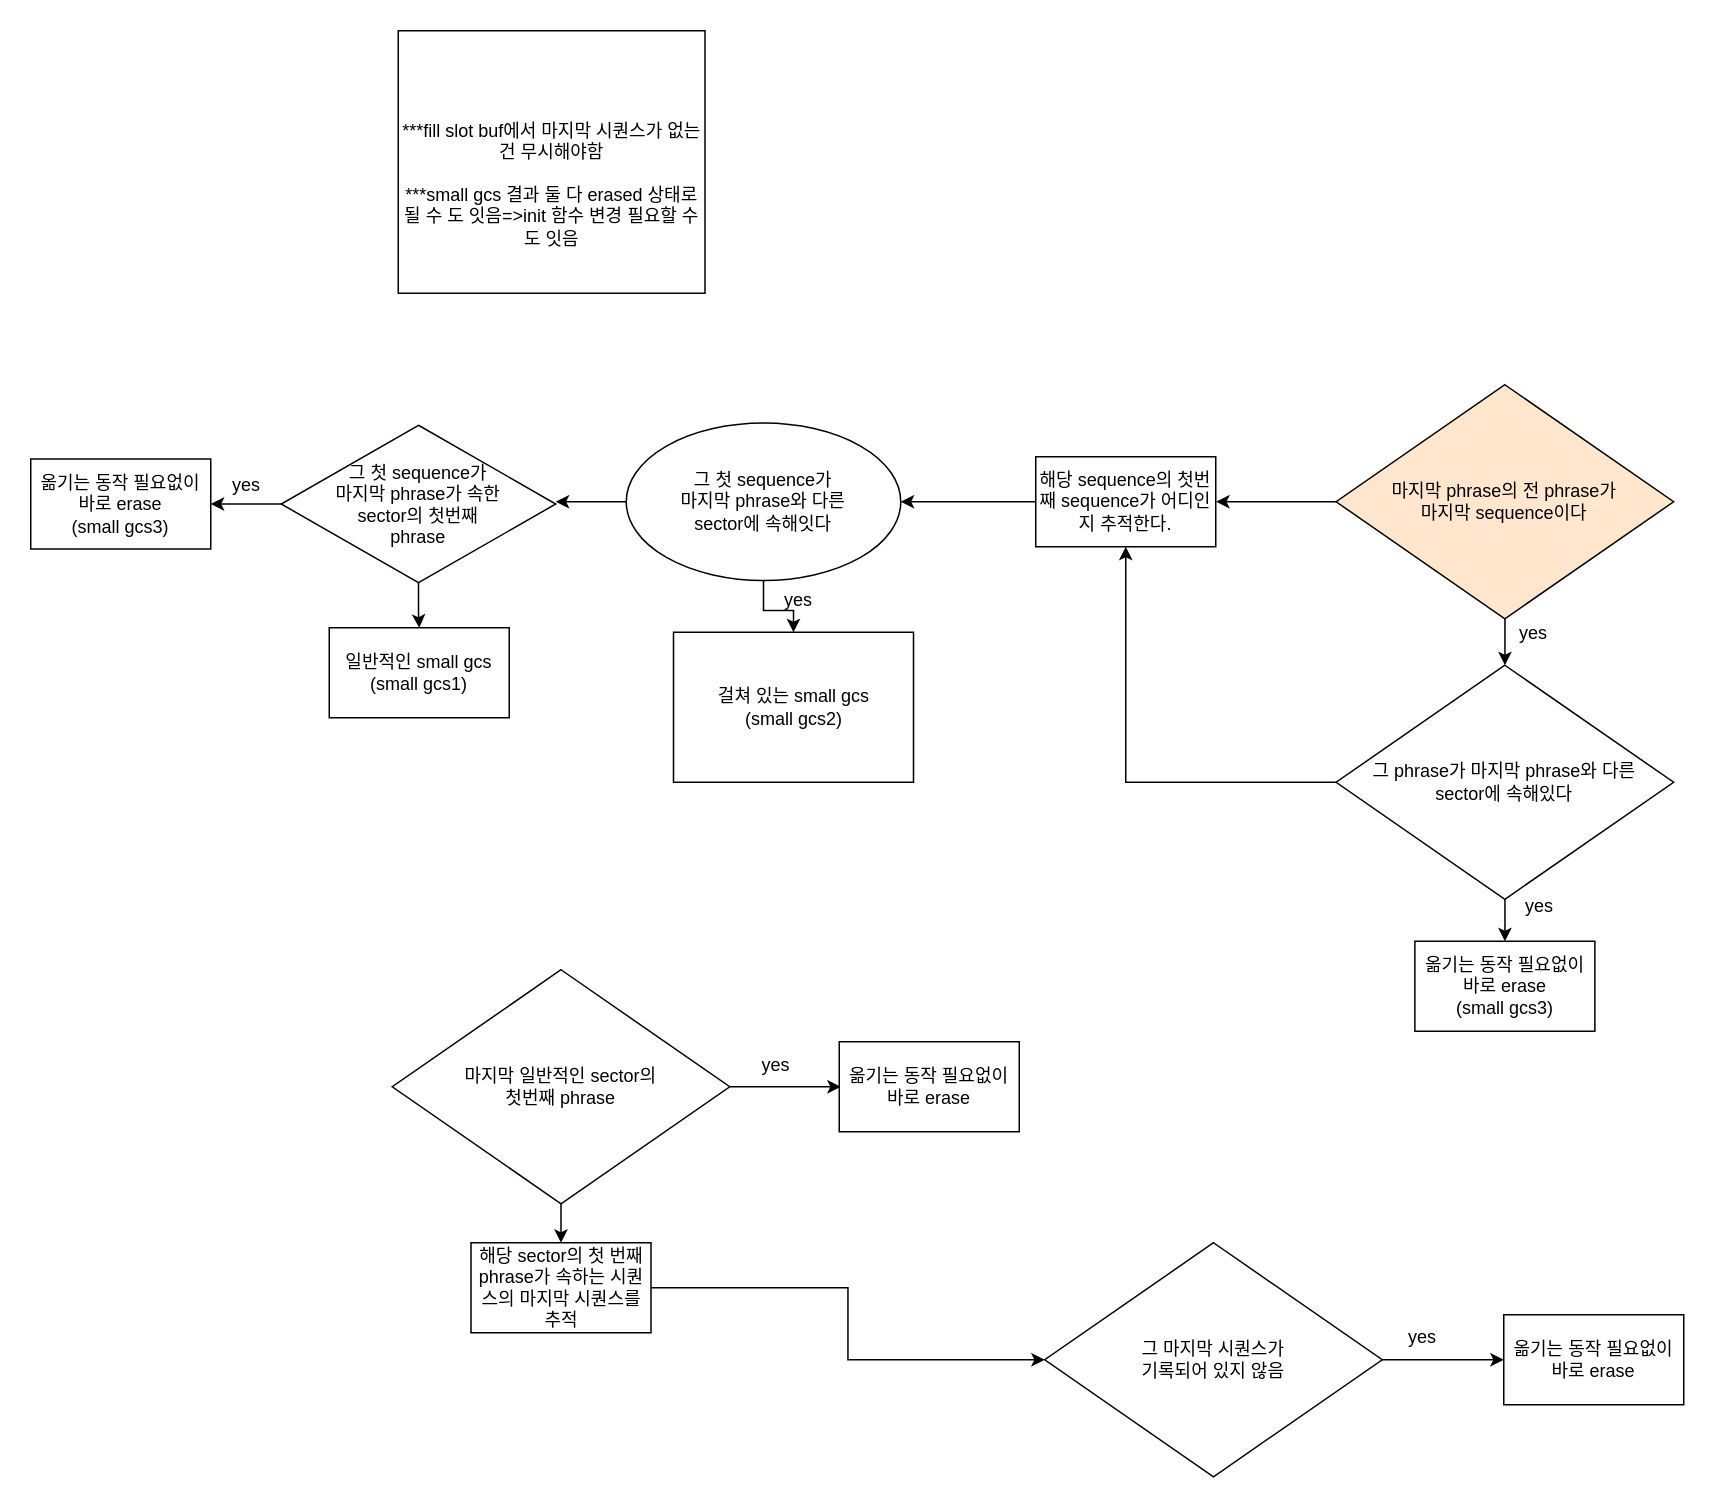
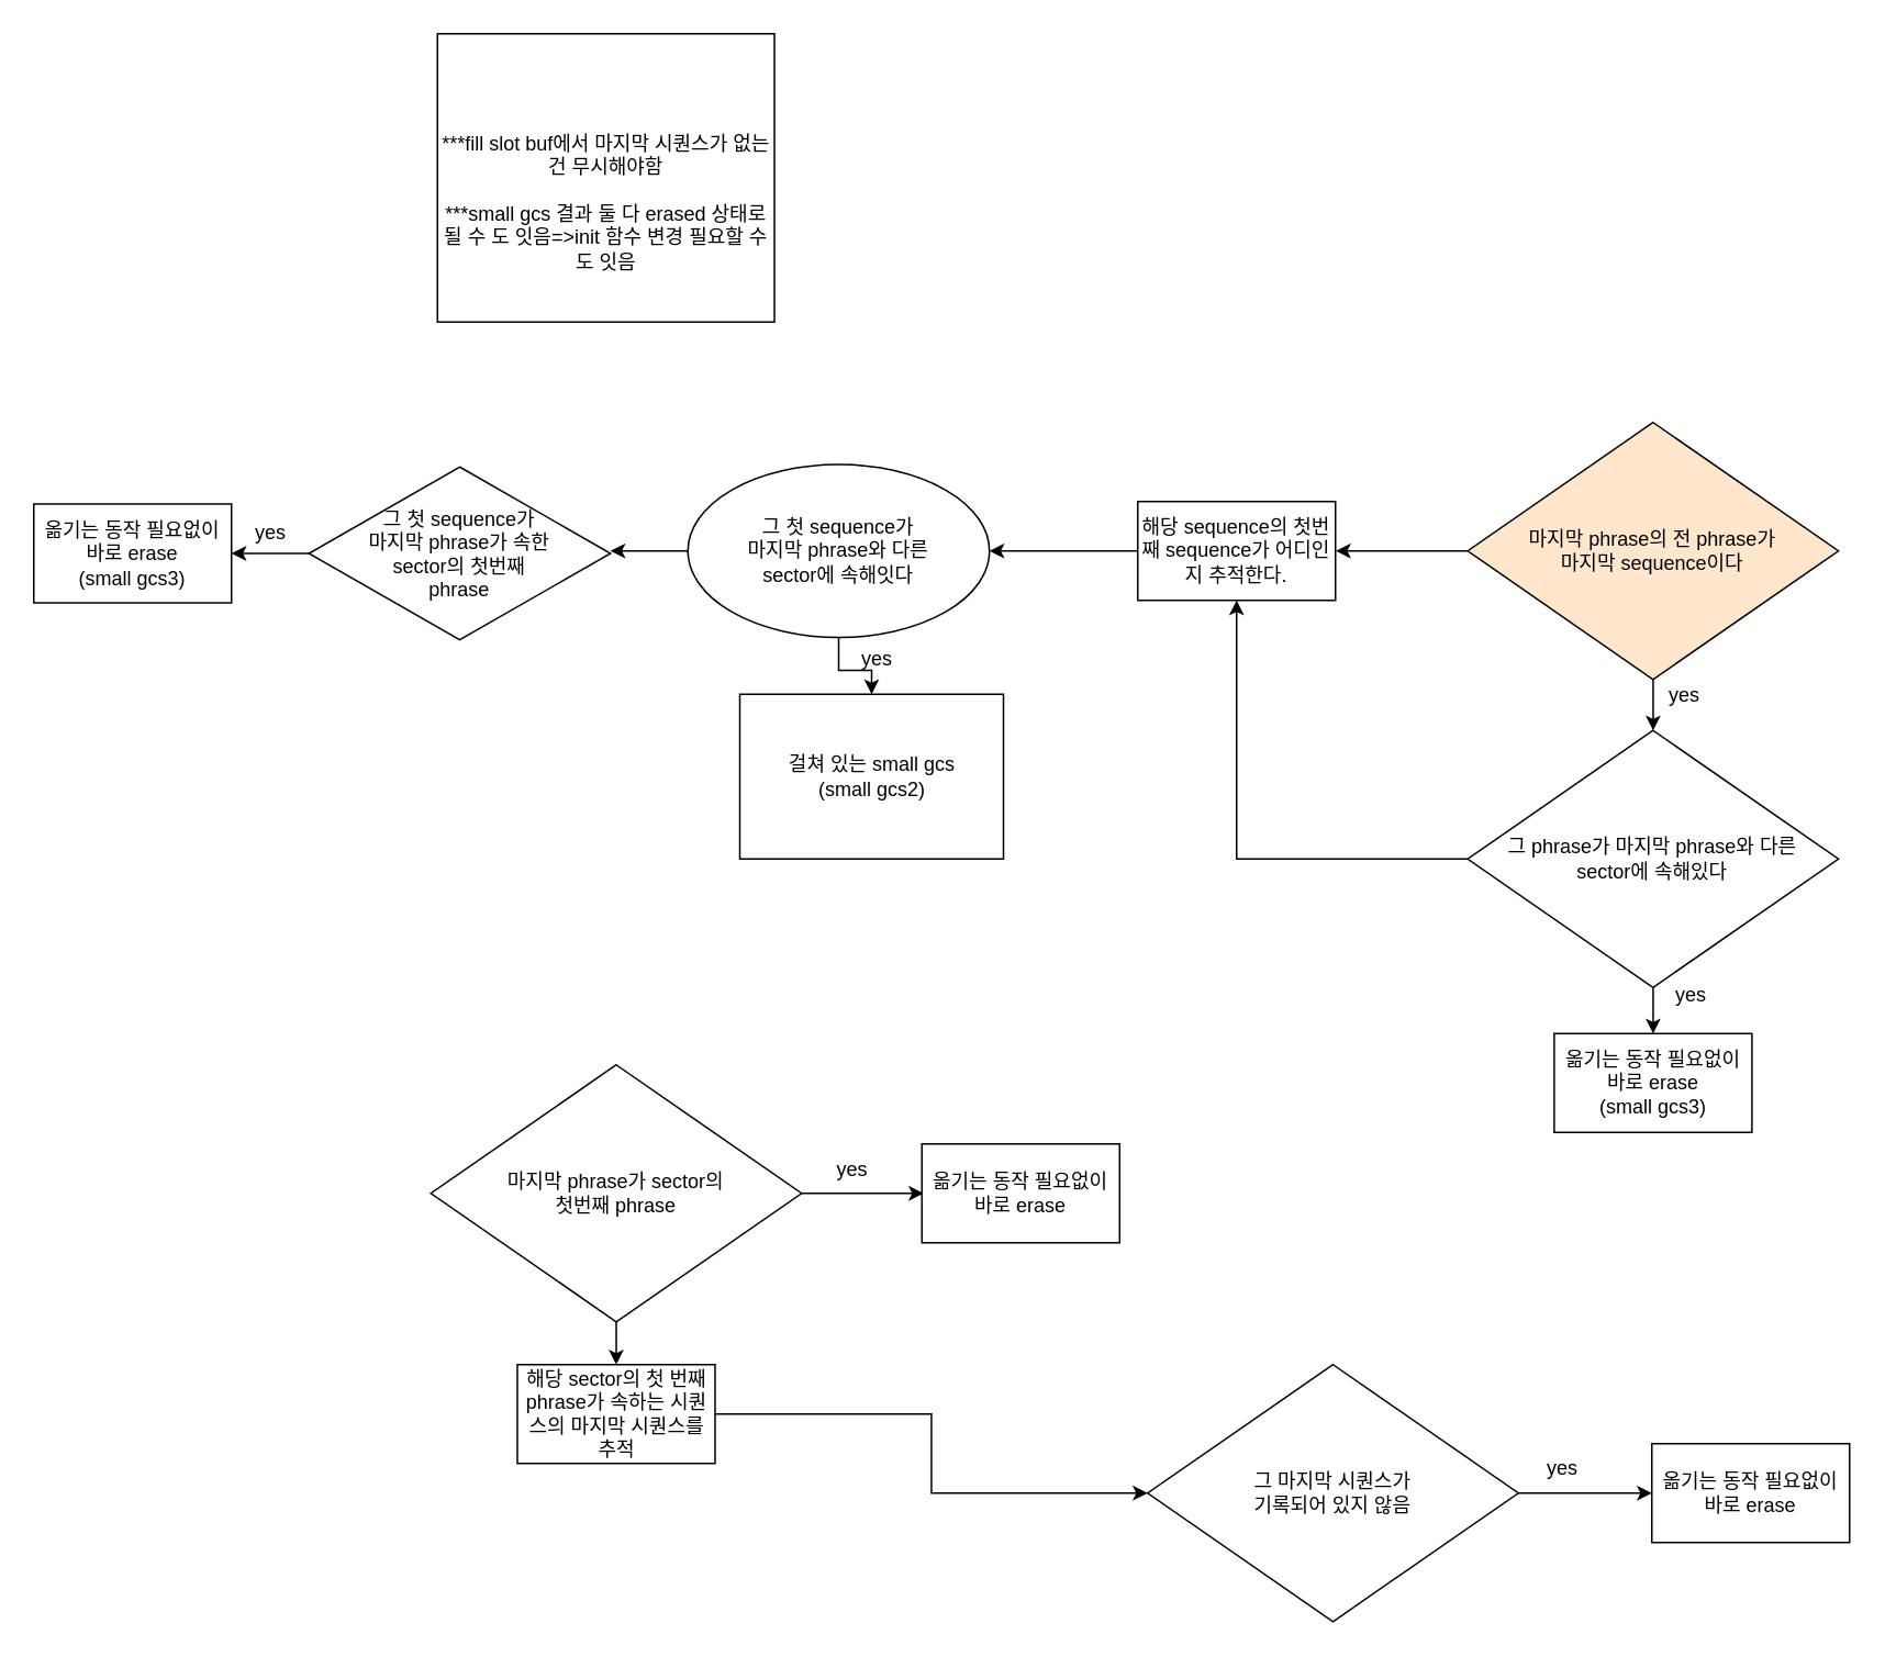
  <mxCell id="0" />
  <mxCell id="1" parent="0" />
  <mxCell id="2" value="&lt;br&gt;&lt;br&gt;***fill slot buf에서 마지막 시퀀스가 없는 건 무시해야함&lt;br&gt;&lt;br&gt;***small gcs 결과 둘 다 erased 상태로 될 수 도 잇음=&amp;gt;init 함수 변경 필요할 수도 잇음" style="whiteSpace=wrap;html=1;" parent="1" vertex="1"><mxGeometry x="265" y="20" width="204.5" height="175" as="geometry" /></mxCell>
  <mxCell id="3" value="" style="edgeStyle=orthogonalEdgeStyle;rounded=0;orthogonalLoop=1;jettySize=auto;html=1;" parent="1" source="5" target="8" edge="1"><mxGeometry relative="1" as="geometry" /></mxCell>
  <mxCell id="4" value="" style="edgeStyle=orthogonalEdgeStyle;rounded=0;orthogonalLoop=1;jettySize=auto;html=1;" parent="1" source="5" edge="1"><mxGeometry relative="1" as="geometry"><mxPoint x="810.25" y="334" as="targetPoint" /></mxGeometry></mxCell>
  <mxCell id="5" value="마지막 phrase의 전 phrase가&lt;br&gt;마지막 sequence이다" style="rhombus;whiteSpace=wrap;html=1;fillColor=#ffe6cc;" parent="1" vertex="1"><mxGeometry x="890.25" y="256" width="225" height="156" as="geometry" /></mxCell>
  <mxCell id="6" value="" style="edgeStyle=orthogonalEdgeStyle;rounded=0;orthogonalLoop=1;jettySize=auto;html=1;" parent="1" source="8" target="9" edge="1"><mxGeometry relative="1" as="geometry" /></mxCell>
  <mxCell id="7" style="edgeStyle=orthogonalEdgeStyle;rounded=0;orthogonalLoop=1;jettySize=auto;html=1;entryX=0.5;entryY=1;entryDx=0;entryDy=0;" parent="1" source="8" target="13" edge="1"><mxGeometry relative="1" as="geometry" /></mxCell>
  <mxCell id="8" value="그 phrase가 마지막 phrase와 다른&lt;br&gt;sector에 속해있다" style="rhombus;whiteSpace=wrap;html=1;" parent="1" vertex="1"><mxGeometry x="890.25" y="443" width="225" height="156" as="geometry" /></mxCell>
  <mxCell id="9" value="옮기는 동작 필요없이&lt;br&gt;바로 erase&lt;br&gt;(small gcs3)" style="whiteSpace=wrap;html=1;" parent="1" vertex="1"><mxGeometry x="942.75" y="627" width="120" height="60" as="geometry" /></mxCell>
  <mxCell id="10" value="yes" style="text;html=1;strokeColor=none;fillColor=none;align=center;verticalAlign=middle;whiteSpace=wrap;rounded=0;" parent="1" vertex="1"><mxGeometry x="1006" y="594" width="40" height="20" as="geometry" /></mxCell>
  <mxCell id="11" value="yes" style="text;html=1;strokeColor=none;fillColor=none;align=center;verticalAlign=middle;whiteSpace=wrap;rounded=0;" parent="1" vertex="1"><mxGeometry x="1002" y="412" width="40" height="20" as="geometry" /></mxCell>
  <mxCell id="12" value="" style="edgeStyle=orthogonalEdgeStyle;rounded=0;orthogonalLoop=1;jettySize=auto;html=1;" parent="1" source="13" target="16" edge="1"><mxGeometry relative="1" as="geometry" /></mxCell>
  <mxCell id="13" value="해당 sequence의 첫번째 sequence가 어디인지 추적한다." style="rounded=0;whiteSpace=wrap;html=1;" parent="1" vertex="1"><mxGeometry x="690" y="304" width="120" height="60" as="geometry" /></mxCell>
  <mxCell id="14" value="" style="edgeStyle=orthogonalEdgeStyle;rounded=0;orthogonalLoop=1;jettySize=auto;html=1;" parent="1" source="16" target="17" edge="1"><mxGeometry relative="1" as="geometry" /></mxCell>
  <mxCell id="15" value="" style="edgeStyle=orthogonalEdgeStyle;rounded=0;orthogonalLoop=1;jettySize=auto;html=1;" parent="1" source="16" edge="1"><mxGeometry relative="1" as="geometry"><mxPoint x="370" y="334" as="targetPoint" /></mxGeometry></mxCell>
  <mxCell id="16" value="그 첫 sequence가&lt;br&gt;마지막 phrase와 다른&lt;br&gt;sector에 속해잇다" style="ellipse;whiteSpace=wrap;html=1;" parent="1" vertex="1"><mxGeometry x="417" y="281.5" width="183" height="105" as="geometry" /></mxCell>
  <mxCell id="17" value="걸쳐 있는 small gcs&lt;br&gt;(small gcs2)" style="whiteSpace=wrap;html=1;rounded=0;" parent="1" vertex="1"><mxGeometry x="448.5" y="421" width="160" height="100" as="geometry" /></mxCell>
  <mxCell id="18" value="yes" style="text;html=1;strokeColor=none;fillColor=none;align=center;verticalAlign=middle;whiteSpace=wrap;rounded=0;" parent="1" vertex="1"><mxGeometry x="512" y="390" width="40" height="20" as="geometry" /></mxCell>
  <mxCell id="19" value="" style="edgeStyle=orthogonalEdgeStyle;rounded=0;orthogonalLoop=1;jettySize=auto;html=1;" parent="1" source="21" target="22" edge="1"><mxGeometry relative="1" as="geometry" /></mxCell>
- <mxCell id="20" value="" style="edgeStyle=orthogonalEdgeStyle;rounded=0;orthogonalLoop=1;jettySize=auto;html=1;" parent="1" source="21" target="24" edge="1"><mxGeometry relative="1" as="geometry" /></mxCell>
  <mxCell id="21" value="그 첫 sequence가&lt;br&gt;마지막 phrase가 속한&lt;br&gt;sector의 첫번째&lt;br&gt;phrase" style="rhombus;whiteSpace=wrap;html=1;rounded=0;" parent="1" vertex="1"><mxGeometry x="187" width="183" height="105" as="geometry" y="283" /></mxCell>
  <mxCell id="22" value="옮기는 동작 필요없이 바로 erase&lt;br&gt;(small gcs3)" style="whiteSpace=wrap;html=1;rounded=0;" parent="1" vertex="1"><mxGeometry x="20" y="305.5" width="120" height="60" as="geometry" /></mxCell>
  <mxCell id="23" value="yes" style="text;html=1;strokeColor=none;fillColor=none;align=center;verticalAlign=middle;whiteSpace=wrap;rounded=0;" parent="1" vertex="1"><mxGeometry x="144" y="313" width="40" height="20" as="geometry" /></mxCell>
- <mxCell id="24" value="일반적인 small gcs&lt;br&gt;(small gcs1)" style="whiteSpace=wrap;html=1;rounded=0;" parent="1" vertex="1"><mxGeometry x="219" y="418" width="120" height="60" as="geometry" /></mxCell>
  <mxCell id="25" value="" style="edgeStyle=orthogonalEdgeStyle;rounded=0;orthogonalLoop=1;jettySize=auto;html=1;" parent="1" source="27" edge="1"><mxGeometry relative="1" as="geometry"><mxPoint x="560" y="724" as="targetPoint" /></mxGeometry></mxCell>
  <mxCell id="26" value="" style="edgeStyle=orthogonalEdgeStyle;rounded=0;orthogonalLoop=1;jettySize=auto;html=1;" parent="1" source="27" edge="1"><mxGeometry relative="1" as="geometry"><mxPoint x="373.5" y="828" as="targetPoint" /></mxGeometry></mxCell>
- <mxCell id="27" value="마지막 일반적인 sector의&lt;br&gt;첫번째 phrase" style="rhombus;whiteSpace=wrap;html=1;" parent="1" vertex="1"><mxGeometry x="261" y="646" width="225" height="156" as="geometry" /></mxCell>
+ <mxCell id="27" value="마지막 phrase가 sector의&lt;br&gt;첫번째 phrase" style="rhombus;whiteSpace=wrap;html=1;" parent="1" vertex="1"><mxGeometry x="261" y="646" width="225" height="156" as="geometry" /></mxCell>
  <mxCell id="28" value="yes" style="text;html=1;strokeColor=none;fillColor=none;align=center;verticalAlign=middle;whiteSpace=wrap;rounded=0;" parent="1" vertex="1"><mxGeometry x="497" y="700" width="40" height="20" as="geometry" /></mxCell>
  <mxCell id="29" value="&lt;span&gt;옮기는 동작 필요없이&lt;/span&gt;&lt;br&gt;&lt;span&gt;바로 erase&lt;/span&gt;&lt;br&gt;" style="whiteSpace=wrap;html=1;" parent="1" vertex="1"><mxGeometry x="559" y="694" width="120" height="60" as="geometry" /></mxCell>
  <mxCell id="30" value="" style="edgeStyle=orthogonalEdgeStyle;rounded=0;orthogonalLoop=1;jettySize=auto;html=1;" parent="1" source="31" target="33" edge="1"><mxGeometry relative="1" as="geometry" /></mxCell>
  <mxCell id="31" value="해당 sector의 첫 번째 phrase가 속하는 시퀀스의 마지막 시퀀스를 추적" style="whiteSpace=wrap;html=1;" parent="1" vertex="1"><mxGeometry x="313.5" y="828" width="120" height="60" as="geometry" /></mxCell>
  <mxCell id="32" value="" style="edgeStyle=orthogonalEdgeStyle;rounded=0;orthogonalLoop=1;jettySize=auto;html=1;" parent="1" source="33" target="34" edge="1"><mxGeometry relative="1" as="geometry" /></mxCell>
  <mxCell id="33" value="그 마지막 시퀀스가&lt;br&gt;기록되어 있지 않음" style="rhombus;whiteSpace=wrap;html=1;" parent="1" vertex="1"><mxGeometry x="696" y="828" width="225" height="156" as="geometry" /></mxCell>
  <mxCell id="34" value="&lt;span&gt;옮기는 동작 필요없이&lt;/span&gt;&lt;br&gt;&lt;span&gt;바로 erase&lt;/span&gt;" style="whiteSpace=wrap;html=1;" parent="1" vertex="1"><mxGeometry x="1002" y="876" width="120" height="60" as="geometry" /></mxCell>
  <mxCell id="35" value="yes" style="text;html=1;strokeColor=none;fillColor=none;align=center;verticalAlign=middle;whiteSpace=wrap;rounded=0;" parent="1" vertex="1"><mxGeometry x="928" y="881" width="40" height="20" as="geometry" /></mxCell>
